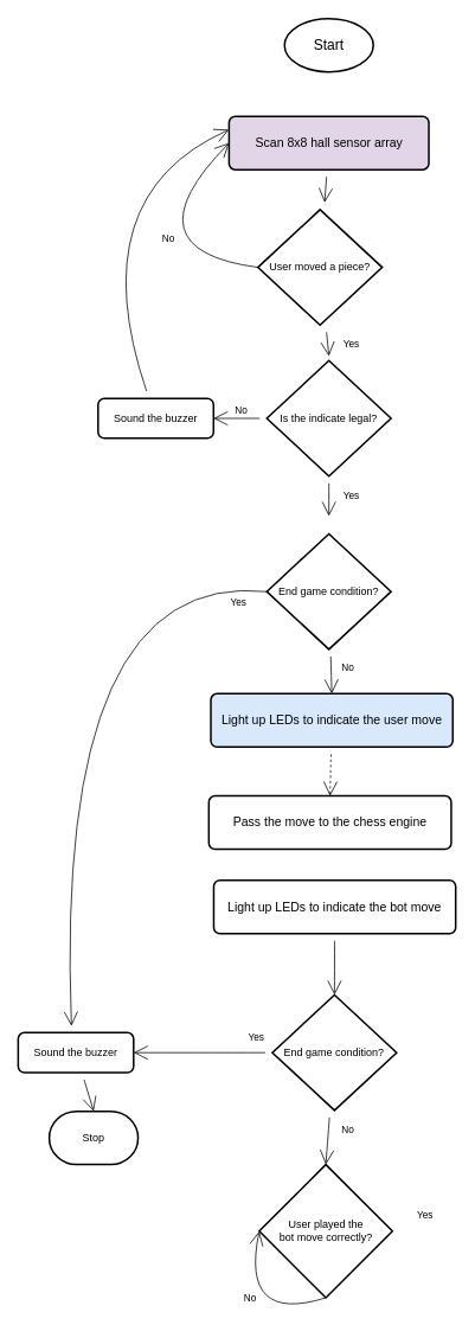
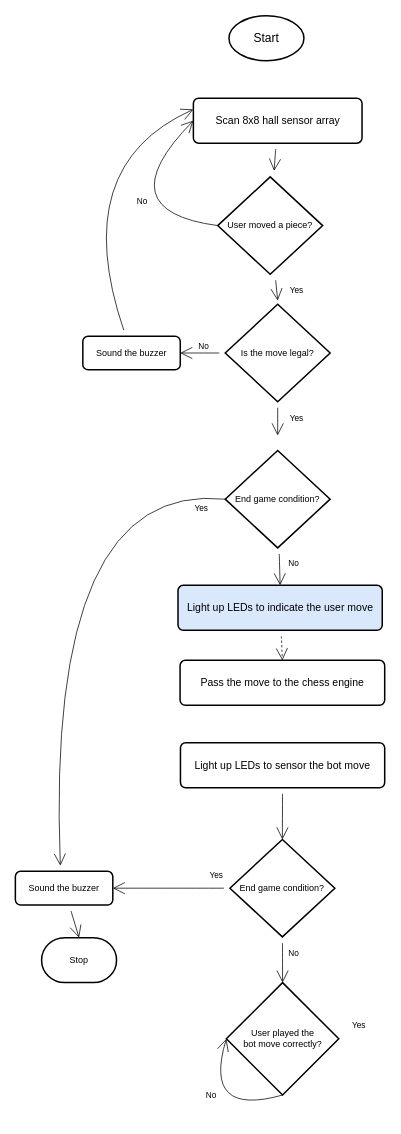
  <mxCell id="0" />
  <mxCell id="1" parent="0" />
- <mxCell id="2" value="&lt;font style=&quot;font-size: 16px&quot;&gt;Start&lt;/font&gt;" style="strokeWidth=2;html=1;shape=mxgraph.flowchart.start_1;whiteSpace=wrap;hachureGap=4;pointerEvents=0;" vertex="1" parent="1"><mxGeometry x="320" y="20" width="100" height="60" as="geometry" /></mxCell>
+ <mxCell id="2" value="&lt;font style=&quot;font-size: 16px&quot;&gt;Start&lt;/font&gt;" style="strokeWidth=2;html=1;shape=mxgraph.flowchart.start_1;whiteSpace=wrap;hachureGap=4;pointerEvents=0;" vertex="1" parent="1"><mxGeometry x="305" y="20" width="100" height="60" as="geometry" /></mxCell>
  <mxCell id="3" value="" style="edgeStyle=none;curved=1;rounded=0;orthogonalLoop=1;jettySize=auto;html=1;endArrow=open;startSize=14;endSize=14;sourcePerimeterSpacing=8;targetPerimeterSpacing=8;" edge="1" parent="1" source="4" target="8"><mxGeometry relative="1" as="geometry" /></mxCell>
- <mxCell id="4" value="&lt;font style=&quot;font-size: 14px&quot;&gt;Scan 8x8 hall sensor array&lt;/font&gt;" style="rounded=1;whiteSpace=wrap;html=1;absoluteArcSize=1;arcSize=14;strokeWidth=2;hachureGap=4;pointerEvents=0;direction=south;fillColor=#e1d5e7;" vertex="1" parent="1"><mxGeometry x="257.5" y="130" width="225" height="60" as="geometry" /></mxCell>
+ <mxCell id="4" value="&lt;font style=&quot;font-size: 14px&quot;&gt;Scan 8x8 hall sensor array&lt;/font&gt;" style="rounded=1;whiteSpace=wrap;html=1;absoluteArcSize=1;arcSize=14;strokeWidth=2;hachureGap=4;pointerEvents=0;direction=south;" vertex="1" parent="1"><mxGeometry x="257.5" y="130" width="225" height="60" as="geometry" /></mxCell>
  <mxCell id="5" style="edgeStyle=none;curved=1;rounded=0;orthogonalLoop=1;jettySize=auto;html=1;entryX=0.5;entryY=1;entryDx=0;entryDy=0;endArrow=open;startSize=14;endSize=14;sourcePerimeterSpacing=8;targetPerimeterSpacing=8;exitX=0;exitY=0.5;exitDx=0;exitDy=0;exitPerimeter=0;" edge="1" parent="1" source="8" target="4"><mxGeometry relative="1" as="geometry"><Array as="points"><mxPoint x="140" y="280" /></Array></mxGeometry></mxCell>
  <mxCell id="6" value="No" style="edgeLabel;html=1;align=center;verticalAlign=middle;resizable=0;points=[];" vertex="1" connectable="0" parent="5"><mxGeometry x="-0.418" y="-30" relative="1" as="geometry"><mxPoint x="-13" y="10" as="offset" /></mxGeometry></mxCell>
  <mxCell id="7" style="edgeStyle=none;curved=1;rounded=0;orthogonalLoop=1;jettySize=auto;html=1;endArrow=open;startSize=14;endSize=14;sourcePerimeterSpacing=8;targetPerimeterSpacing=8;" edge="1" parent="1" source="8"><mxGeometry relative="1" as="geometry"><mxPoint x="370" y="400" as="targetPoint" /></mxGeometry></mxCell>
  <mxCell id="8" value="User moved a piece?" style="strokeWidth=2;html=1;shape=mxgraph.flowchart.decision;whiteSpace=wrap;hachureGap=4;pointerEvents=0;" vertex="1" parent="1"><mxGeometry x="290" y="235" width="140" height="130" as="geometry" /></mxCell>
  <mxCell id="9" style="edgeStyle=none;curved=1;rounded=0;orthogonalLoop=1;jettySize=auto;html=1;entryX=0;entryY=0.5;entryDx=0;entryDy=0;endArrow=open;startSize=14;endSize=14;sourcePerimeterSpacing=8;targetPerimeterSpacing=8;dashed=1;" edge="1" parent="1" source="10" target="24"><mxGeometry relative="1" as="geometry" /></mxCell>
  <mxCell id="10" value="&lt;span style=&quot;font-size: 14px&quot;&gt;Light up LEDs to indicate the user move&lt;/span&gt;" style="rounded=1;whiteSpace=wrap;html=1;absoluteArcSize=1;arcSize=14;strokeWidth=2;hachureGap=4;pointerEvents=0;direction=south;fillColor=#dae8fc;" vertex="1" parent="1"><mxGeometry x="237" y="780" width="272.5" height="60" as="geometry" /></mxCell>
  <mxCell id="11" value="Yes" style="edgeLabel;html=1;align=center;verticalAlign=middle;resizable=0;points=[];" vertex="1" connectable="0" parent="1"><mxGeometry x="206.918" y="280.561" as="geometry"><mxPoint x="188" y="106" as="offset" /></mxGeometry></mxCell>
  <mxCell id="12" style="edgeStyle=none;curved=1;rounded=0;orthogonalLoop=1;jettySize=auto;html=1;entryX=1;entryY=0.5;entryDx=0;entryDy=0;endArrow=open;startSize=14;endSize=14;sourcePerimeterSpacing=8;targetPerimeterSpacing=8;" edge="1" parent="1" source="14" target="16"><mxGeometry relative="1" as="geometry" /></mxCell>
  <mxCell id="13" style="edgeStyle=none;curved=1;rounded=0;orthogonalLoop=1;jettySize=auto;html=1;endArrow=open;startSize=14;endSize=14;sourcePerimeterSpacing=8;targetPerimeterSpacing=8;" edge="1" parent="1" source="14"><mxGeometry relative="1" as="geometry"><mxPoint x="370" y="580" as="targetPoint" /></mxGeometry></mxCell>
- <mxCell id="14" value="Is the indicate legal?" style="strokeWidth=2;html=1;shape=mxgraph.flowchart.decision;whiteSpace=wrap;hachureGap=4;pointerEvents=0;" vertex="1" parent="1"><mxGeometry x="300" y="405" width="140" height="130" as="geometry" /></mxCell>
+ <mxCell id="14" value="Is the move legal?" style="strokeWidth=2;html=1;shape=mxgraph.flowchart.decision;whiteSpace=wrap;hachureGap=4;pointerEvents=0;" vertex="1" parent="1"><mxGeometry x="300" y="405" width="140" height="130" as="geometry" /></mxCell>
  <mxCell id="15" style="edgeStyle=none;curved=1;rounded=0;orthogonalLoop=1;jettySize=auto;html=1;endArrow=open;startSize=14;endSize=14;sourcePerimeterSpacing=8;targetPerimeterSpacing=8;entryX=0.25;entryY=1;entryDx=0;entryDy=0;" edge="1" parent="1" source="16" target="4"><mxGeometry relative="1" as="geometry"><mxPoint x="260" y="158.621" as="targetPoint" /><Array as="points"><mxPoint x="90" y="220" /></Array></mxGeometry></mxCell>
  <mxCell id="16" value="Sound the buzzer" style="rounded=1;whiteSpace=wrap;html=1;absoluteArcSize=1;arcSize=14;strokeWidth=2;hachureGap=4;pointerEvents=0;" vertex="1" parent="1"><mxGeometry x="110" y="447.5" width="130" height="45" as="geometry" /></mxCell>
  <mxCell id="17" style="edgeStyle=none;curved=1;rounded=0;orthogonalLoop=1;jettySize=auto;html=1;entryX=0;entryY=0.5;entryDx=0;entryDy=0;endArrow=open;startSize=14;endSize=14;sourcePerimeterSpacing=8;targetPerimeterSpacing=8;" edge="1" parent="1" source="19" target="10"><mxGeometry relative="1" as="geometry" /></mxCell>
  <mxCell id="18" style="edgeStyle=none;curved=1;rounded=0;orthogonalLoop=1;jettySize=auto;html=1;endArrow=open;startSize=14;endSize=14;sourcePerimeterSpacing=8;targetPerimeterSpacing=8;entryX=0.5;entryY=0;entryDx=0;entryDy=0;entryPerimeter=0;exitX=0;exitY=0.5;exitDx=0;exitDy=0;exitPerimeter=0;" edge="1" parent="1" source="19"><mxGeometry relative="1" as="geometry"><mxPoint x="80" y="1154" as="targetPoint" /><Array as="points"><mxPoint x="60" y="640" /></Array></mxGeometry></mxCell>
  <mxCell id="19" value="End game condition?" style="strokeWidth=2;html=1;shape=mxgraph.flowchart.decision;whiteSpace=wrap;hachureGap=4;pointerEvents=0;" vertex="1" parent="1"><mxGeometry x="300" y="600" width="140" height="130" as="geometry" /></mxCell>
  <mxCell id="20" value="Yes" style="edgeLabel;html=1;align=center;verticalAlign=middle;resizable=0;points=[];" vertex="1" connectable="0" parent="1"><mxGeometry x="206.918" y="450.001" as="geometry"><mxPoint x="188" y="106" as="offset" /></mxGeometry></mxCell>
  <mxCell id="21" value="No" style="edgeLabel;html=1;align=center;verticalAlign=middle;resizable=0;points=[];" vertex="1" connectable="0" parent="1"><mxGeometry x="149.998" y="330.001" as="geometry"><mxPoint x="121" y="130" as="offset" /></mxGeometry></mxCell>
  <mxCell id="22" value="No" style="edgeLabel;html=1;align=center;verticalAlign=middle;resizable=0;points=[];" vertex="1" connectable="0" parent="1"><mxGeometry x="269.998" y="620.001" as="geometry"><mxPoint x="121" y="130" as="offset" /></mxGeometry></mxCell>
  <mxCell id="23" value="Yes" style="edgeLabel;html=1;align=center;verticalAlign=middle;resizable=0;points=[];" vertex="1" connectable="0" parent="1"><mxGeometry x="79.998" y="570.001" as="geometry"><mxPoint x="188" y="106" as="offset" /></mxGeometry></mxCell>
- <mxCell id="24" value="&lt;span style=&quot;font-size: 14px&quot;&gt;Pass the move to the chess engine&lt;/span&gt;" style="rounded=1;whiteSpace=wrap;html=1;absoluteArcSize=1;arcSize=14;strokeWidth=2;hachureGap=4;pointerEvents=0;direction=south;" vertex="1" parent="1"><mxGeometry x="234.75" y="895" width="273" height="60" as="geometry" /></mxCell>
+ <mxCell id="24" value="&lt;span style=&quot;font-size: 14px&quot;&gt;Pass the move to the chess engine&lt;/span&gt;" style="rounded=1;whiteSpace=wrap;html=1;absoluteArcSize=1;arcSize=14;strokeWidth=2;hachureGap=4;pointerEvents=0;direction=south;" vertex="1" parent="1"><mxGeometry x="239.75" y="880" width="273" height="60" as="geometry" /></mxCell>
  <mxCell id="25" style="edgeStyle=none;curved=1;rounded=0;orthogonalLoop=1;jettySize=auto;html=1;entryX=0.5;entryY=0;entryDx=0;entryDy=0;entryPerimeter=0;endArrow=open;startSize=14;endSize=14;sourcePerimeterSpacing=8;targetPerimeterSpacing=8;" edge="1" parent="1" source="26" target="29"><mxGeometry relative="1" as="geometry" /></mxCell>
- <mxCell id="26" value="&lt;span style=&quot;font-size: 14px&quot;&gt;Light up LEDs to indicate the bot move&lt;/span&gt;" style="rounded=1;whiteSpace=wrap;html=1;absoluteArcSize=1;arcSize=14;strokeWidth=2;hachureGap=4;pointerEvents=0;direction=south;" vertex="1" parent="1"><mxGeometry x="240.25" y="990" width="272.5" height="60" as="geometry" /></mxCell>
+ <mxCell id="26" value="&lt;span style=&quot;font-size: 14px&quot;&gt;Light up LEDs to sensor the bot move&lt;/span&gt;" style="rounded=1;whiteSpace=wrap;html=1;absoluteArcSize=1;arcSize=14;strokeWidth=2;hachureGap=4;pointerEvents=0;direction=south;" vertex="1" parent="1"><mxGeometry x="240.25" y="990" width="272.5" height="60" as="geometry" /></mxCell>
  <mxCell id="27" style="edgeStyle=none;curved=1;rounded=0;orthogonalLoop=1;jettySize=auto;html=1;endArrow=open;startSize=14;endSize=14;sourcePerimeterSpacing=8;targetPerimeterSpacing=8;entryX=1;entryY=0.5;entryDx=0;entryDy=0;" edge="1" parent="1" source="29" target="37"><mxGeometry relative="1" as="geometry"><mxPoint x="160" y="1184" as="targetPoint" /></mxGeometry></mxCell>
  <mxCell id="28" style="edgeStyle=none;curved=1;rounded=0;orthogonalLoop=1;jettySize=auto;html=1;entryX=0.5;entryY=0;entryDx=0;entryDy=0;entryPerimeter=0;endArrow=open;startSize=14;endSize=14;sourcePerimeterSpacing=8;targetPerimeterSpacing=8;" edge="1" parent="1" source="29" target="32"><mxGeometry relative="1" as="geometry" /></mxCell>
  <mxCell id="29" value="End game condition?" style="strokeWidth=2;html=1;shape=mxgraph.flowchart.decision;whiteSpace=wrap;hachureGap=4;pointerEvents=0;" vertex="1" parent="1"><mxGeometry x="306.25" y="1119" width="140" height="130" as="geometry" /></mxCell>
  <mxCell id="30" value="No" style="edgeLabel;html=1;align=center;verticalAlign=middle;resizable=0;points=[];" vertex="1" connectable="0" parent="1"><mxGeometry x="269.998" y="1140.001" as="geometry"><mxPoint x="121" y="130" as="offset" /></mxGeometry></mxCell>
  <mxCell id="31" value="Yes" style="edgeLabel;html=1;align=center;verticalAlign=middle;resizable=0;points=[];" vertex="1" connectable="0" parent="1"><mxGeometry x="99.998" y="1060.001" as="geometry"><mxPoint x="188" y="106" as="offset" /></mxGeometry></mxCell>
- <mxCell id="32" value="User played the &lt;br&gt;bot move correctly?" style="strokeWidth=2;html=1;shape=mxgraph.flowchart.decision;whiteSpace=wrap;hachureGap=4;pointerEvents=0;" vertex="1" parent="1"><mxGeometry x="291.5" y="1310" width="150" height="150" as="geometry" /></mxCell>
+ <mxCell id="32" value="User played the &lt;br&gt;bot move correctly?" style="strokeWidth=2;html=1;shape=mxgraph.flowchart.decision;whiteSpace=wrap;hachureGap=4;pointerEvents=0;" vertex="1" parent="1"><mxGeometry x="301.5" y="1310" width="150" height="150" as="geometry" /></mxCell>
  <mxCell id="33" style="edgeStyle=none;curved=1;rounded=0;orthogonalLoop=1;jettySize=auto;html=1;entryX=0;entryY=0.5;entryDx=0;entryDy=0;entryPerimeter=0;endArrow=open;startSize=14;endSize=14;sourcePerimeterSpacing=8;targetPerimeterSpacing=8;exitX=0.5;exitY=1;exitDx=0;exitDy=0;exitPerimeter=0;" edge="1" parent="1" source="32" target="32"><mxGeometry relative="1" as="geometry"><mxPoint x="376" y="1460" as="sourcePoint" /><Array as="points"><mxPoint x="270" y="1490" /></Array></mxGeometry></mxCell>
  <mxCell id="34" value="No" style="edgeLabel;html=1;align=center;verticalAlign=middle;resizable=0;points=[];" vertex="1" connectable="0" parent="1"><mxGeometry x="159.998" y="1330.001" as="geometry"><mxPoint x="121" y="130" as="offset" /></mxGeometry></mxCell>
  <mxCell id="35" value="Yes" style="edgeLabel;html=1;align=center;verticalAlign=middle;resizable=0;points=[];" vertex="1" connectable="0" parent="1"><mxGeometry x="289.998" y="1260.001" as="geometry"><mxPoint x="188" y="106" as="offset" /></mxGeometry></mxCell>
  <mxCell id="36" style="edgeStyle=none;curved=1;rounded=0;orthogonalLoop=1;jettySize=auto;html=1;entryX=0.5;entryY=0;entryDx=0;entryDy=0;entryPerimeter=0;endArrow=open;startSize=14;endSize=14;sourcePerimeterSpacing=8;targetPerimeterSpacing=8;" edge="1" parent="1" source="37" target="38"><mxGeometry relative="1" as="geometry" /></mxCell>
  <mxCell id="37" value="Sound the buzzer" style="rounded=1;whiteSpace=wrap;html=1;absoluteArcSize=1;arcSize=14;strokeWidth=2;hachureGap=4;pointerEvents=0;" vertex="1" parent="1"><mxGeometry x="20" y="1161.5" width="130" height="45" as="geometry" /></mxCell>
  <mxCell id="38" value="Stop" style="strokeWidth=2;html=1;shape=mxgraph.flowchart.terminator;whiteSpace=wrap;hachureGap=4;pointerEvents=0;" vertex="1" parent="1"><mxGeometry x="55" y="1250" width="100" height="60" as="geometry" /></mxCell>
